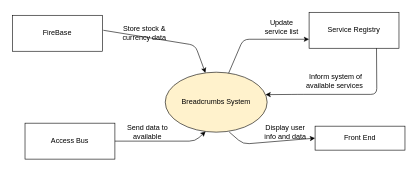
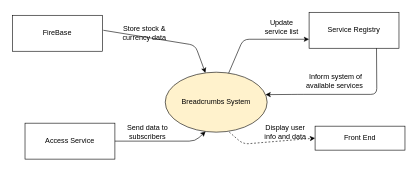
  <mxCell id="0" />
  <mxCell id="1" parent="0" />
  <mxCell id="2" value="Breadcrumbs System" style="ellipse;whiteSpace=wrap;html=1;fillColor=#fff2cc;" parent="1" vertex="1"><mxGeometry x="275" y="120" width="170" height="100" as="geometry" /></mxCell>
  <mxCell id="3" value="Front End" style="rounded=0;whiteSpace=wrap;html=1;" parent="1" vertex="1"><mxGeometry x="525" y="210" width="150" height="40" as="geometry" /></mxCell>
  <mxCell id="4" value="Service Registry" style="rounded=0;whiteSpace=wrap;html=1;" parent="1" vertex="1"><mxGeometry x="515" y="20" width="150" height="60" as="geometry" /></mxCell>
  <mxCell id="5" value="FireBase" style="rounded=0;whiteSpace=wrap;html=1;" parent="1" vertex="1"><mxGeometry x="20" y="25" width="150" height="60" as="geometry" /></mxCell>
- <mxCell id="6" value="Access Bus" style="rounded=0;whiteSpace=wrap;html=1;" parent="1" vertex="1"><mxGeometry x="41" y="205" width="150" height="60" as="geometry" /></mxCell>
- <mxCell id="7" value="" style="endArrow=classic;html=1;entryX=0;entryY=0.5;entryDx=0;entryDy=0;exitX=0.628;exitY=0.998;exitDx=0;exitDy=0;exitPerimeter=0;" parent="1" source="2" target="3" edge="1"><mxGeometry width="50" height="50" relative="1" as="geometry"><mxPoint x="355" y="260" as="sourcePoint" /><mxPoint x="525" y="220" as="targetPoint" /><Array as="points"><mxPoint x="405" y="240" /></Array></mxGeometry></mxCell>
+ <mxCell id="6" value="Access Service" style="rounded=0;whiteSpace=wrap;html=1;" parent="1" vertex="1"><mxGeometry x="41" y="205" width="150" height="60" as="geometry" /></mxCell>
+ <mxCell id="7" value="" style="endArrow=classic;html=1;entryX=0;entryY=0.5;entryDx=0;entryDy=0;exitX=0.628;exitY=0.998;exitDx=0;exitDy=0;exitPerimeter=0;dashed=1;" parent="1" source="2" target="3" edge="1"><mxGeometry width="50" height="50" relative="1" as="geometry"><mxPoint x="355" y="260" as="sourcePoint" /><mxPoint x="525" y="220" as="targetPoint" /><Array as="points"><mxPoint x="405" y="240" /></Array></mxGeometry></mxCell>
  <mxCell id="8" value="Display user &lt;br&gt;info&amp;nbsp;and data" style="text;html=1;align=center;verticalAlign=middle;resizable=0;points=[];autosize=1;rotation=0;" parent="1" vertex="1"><mxGeometry x="435" y="205" width="80" height="30" as="geometry" /></mxCell>
  <mxCell id="9" value="" style="endArrow=classic;html=1;entryX=0;entryY=0.75;entryDx=0;entryDy=0;" parent="1" source="2" target="4" edge="1"><mxGeometry width="50" height="50" relative="1" as="geometry"><mxPoint x="435" y="120" as="sourcePoint" /><mxPoint x="485" y="70" as="targetPoint" /><Array as="points"><mxPoint x="405" y="65" /></Array></mxGeometry></mxCell>
  <mxCell id="10" value="" style="endArrow=classic;html=1;entryX=0.984;entryY=0.374;entryDx=0;entryDy=0;entryPerimeter=0;exitX=0.75;exitY=1;exitDx=0;exitDy=0;" parent="1" source="4" target="2" edge="1"><mxGeometry width="50" height="50" relative="1" as="geometry"><mxPoint x="635" y="100" as="sourcePoint" /><mxPoint x="585" y="70" as="targetPoint" /><Array as="points"><mxPoint x="628" y="157" /><mxPoint x="495" y="157" /></Array></mxGeometry></mxCell>
  <mxCell id="11" value="Update &lt;br&gt;service list" style="text;html=1;align=center;verticalAlign=middle;resizable=0;points=[];autosize=1;rotation=0;" parent="1" vertex="1"><mxGeometry x="434" y="29" width="70" height="30" as="geometry" /></mxCell>
  <mxCell id="12" value="Inform system of &lt;br&gt;available&amp;nbsp;services&amp;nbsp;" style="text;html=1;align=center;verticalAlign=middle;resizable=0;points=[];autosize=1;rotation=0;" parent="1" vertex="1"><mxGeometry x="504" y="120" width="110" height="30" as="geometry" /></mxCell>
  <mxCell id="13" value="" style="endArrow=classic;html=1;exitX=1.011;exitY=0.417;exitDx=0;exitDy=0;exitPerimeter=0;" parent="1" source="5" target="2" edge="1"><mxGeometry width="50" height="50" relative="1" as="geometry"><mxPoint x="175" y="80" as="sourcePoint" /><mxPoint x="225" y="30" as="targetPoint" /><Array as="points"><mxPoint x="325" y="75" /></Array></mxGeometry></mxCell>
  <mxCell id="14" value="Store stock &amp;amp; &lt;br&gt;currency data" style="text;html=1;align=center;verticalAlign=middle;resizable=0;points=[];autosize=1;rotation=0;" parent="1" vertex="1"><mxGeometry x="195" y="40" width="90" height="30" as="geometry" /></mxCell>
  <mxCell id="15" value="" style="endArrow=classic;html=1;entryX=0.396;entryY=0.988;entryDx=0;entryDy=0;exitX=1;exitY=0.5;exitDx=0;exitDy=0;entryPerimeter=0;" parent="1" source="6" target="2" edge="1"><mxGeometry width="50" height="50" relative="1" as="geometry"><mxPoint x="185" y="230" as="sourcePoint" /><mxPoint x="235" y="180" as="targetPoint" /><Array as="points"><mxPoint x="325" y="235" /></Array></mxGeometry></mxCell>
- <mxCell id="16" value="Send data to &lt;br&gt;available" style="text;html=1;align=center;verticalAlign=middle;resizable=0;points=[];autosize=1;" parent="1" vertex="1"><mxGeometry x="205" y="205" width="80" height="30" as="geometry" /></mxCell>
+ <mxCell id="16" value="Send data to &lt;br&gt;subscribers" style="text;html=1;align=center;verticalAlign=middle;resizable=0;points=[];autosize=1;" parent="1" vertex="1"><mxGeometry x="205" y="205" width="80" height="30" as="geometry" /></mxCell>
